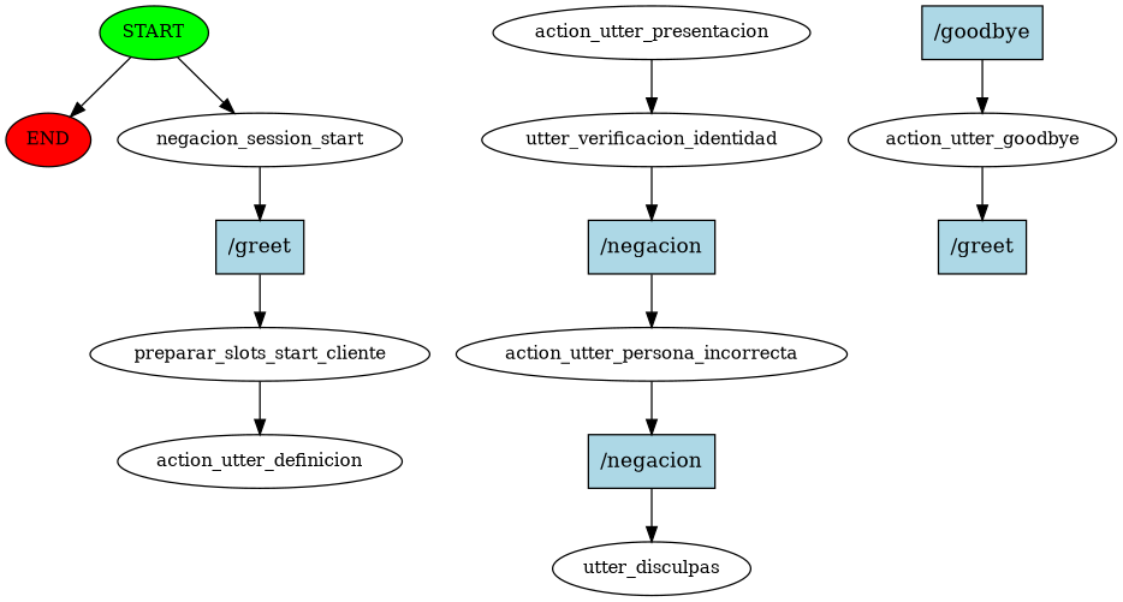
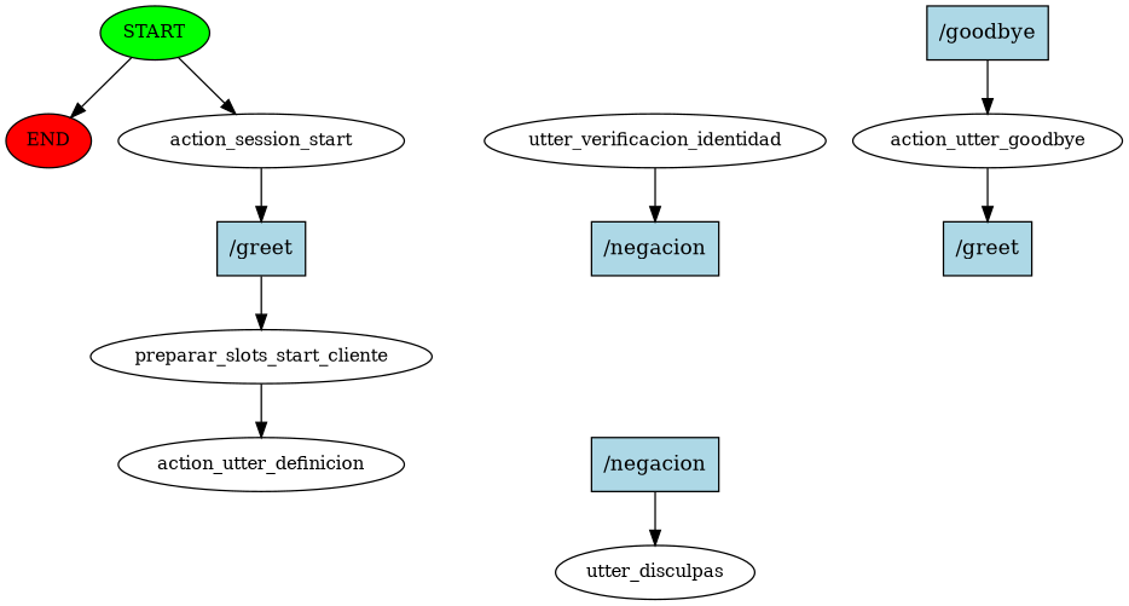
  digraph {
    node [fontsize=12]
    n1 [fillcolor=green label=START style=filled]
    n2 [fillcolor=red label=END style=filled]
-   n3 [label=negacion_session_start]
+   n3 [label=action_session_start]
    n4 [fillcolor=lightblue label="/greet" shape=rect style=filled fontsize=""]
    n5 [label=preparar_slots_start_cliente]
    n6 [label=action_utter_definicion]
-   n7 [label=action_utter_presentacion]
    n8 [label=utter_verificacion_identidad]
    n9 [fillcolor=lightblue label="/negacion" shape=rect style=filled fontsize=""]
-   n10 [label=action_utter_persona_incorrecta]
    n11 [fillcolor=lightblue label="/negacion" shape=rect style=filled fontsize=""]
    n12 [label=utter_disculpas]
    n13 [fillcolor=lightblue label="/goodbye" shape=rect style=filled fontsize=""]
    n14 [label=action_utter_goodbye]
    n15 [fillcolor=lightblue label="/greet" shape=rect style=filled fontsize=""]
    n1 -> n2
    n1 -> n3
    n3 -> n4
    n4 -> n5
    n5 -> n6
-   n7 -> n8
    n8 -> n9
-   n9 -> n10
-   n10 -> n11
    n11 -> n12
    n13 -> n14
    n14 -> n15
  }
